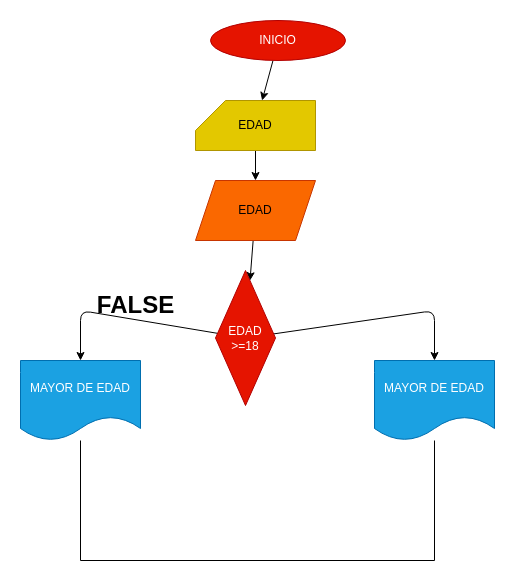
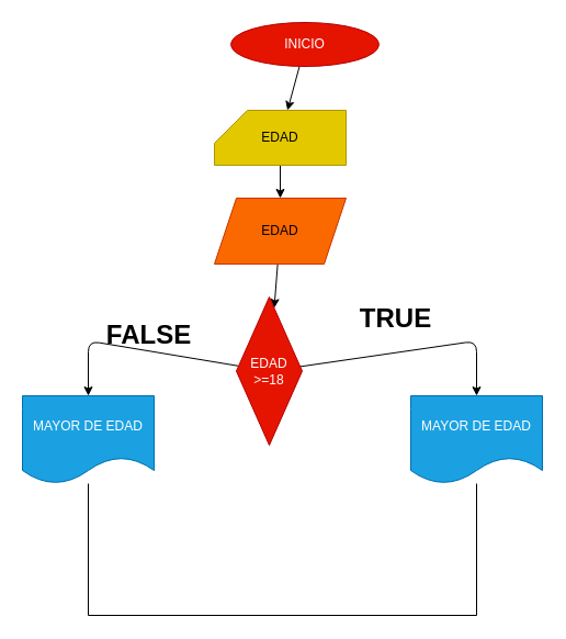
  <mxCell id="0" />
  <mxCell id="1" parent="0" />
  <mxCell id="2" value="" style="edgeStyle=none;html=1;" edge="1" parent="1" source="3" target="5"><mxGeometry relative="1" as="geometry" /></mxCell>
  <mxCell id="3" value="INICIO" style="ellipse;whiteSpace=wrap;html=1;fillColor=#e51400;fontColor=#ffffff;strokeColor=#B20000;" vertex="1" parent="1"><mxGeometry x="210" y="20" width="135" height="40" as="geometry" /></mxCell>
  <mxCell id="4" value="" style="edgeStyle=none;html=1;" edge="1" parent="1" source="5" target="7"><mxGeometry relative="1" as="geometry" /></mxCell>
  <mxCell id="5" value="EDAD" style="shape=card;whiteSpace=wrap;html=1;fillColor=#e3c800;strokeColor=#B09500;fontColor=#000000;" vertex="1" parent="1"><mxGeometry x="195" y="100" width="120" height="50" as="geometry" /></mxCell>
  <mxCell id="6" value="" style="edgeStyle=none;html=1;" edge="1" parent="1" source="7" target="10"><mxGeometry relative="1" as="geometry" /></mxCell>
  <mxCell id="7" value="EDAD" style="shape=parallelogram;perimeter=parallelogramPerimeter;whiteSpace=wrap;html=1;fixedSize=1;fillColor=#fa6800;fontColor=#000000;strokeColor=#C73500;" vertex="1" parent="1"><mxGeometry x="195" y="180" width="120" height="60" as="geometry" /></mxCell>
  <mxCell id="8" value="" style="edgeStyle=none;html=1;fontColor=#FF6666;" edge="1" parent="1" source="10" target="12"><mxGeometry relative="1" as="geometry"><Array as="points"><mxPoint x="434" y="310" /></Array></mxGeometry></mxCell>
  <mxCell id="9" style="edgeStyle=none;html=1;fontColor=#FF6666;" edge="1" parent="1" source="10" target="13"><mxGeometry relative="1" as="geometry"><Array as="points"><mxPoint x="80" y="310" /></Array></mxGeometry></mxCell>
  <mxCell id="10" value="EDAD &amp;gt;=18" style="rhombus;whiteSpace=wrap;html=1;fillColor=#e51400;strokeColor=#B20000;fontColor=#ffffff;" vertex="1" parent="1"><mxGeometry x="215" y="270" width="60" height="135" as="geometry" /></mxCell>
  <mxCell id="11" style="edgeStyle=none;html=1;fontColor=#FF6666;strokeWidth=1;strokeColor=default;rounded=0;verticalAlign=middle;endArrow=none;endFill=0;" edge="1" parent="1" source="12" target="13"><mxGeometry relative="1" as="geometry"><Array as="points"><mxPoint x="434" y="560" /><mxPoint x="80" y="560" /></Array></mxGeometry></mxCell>
  <mxCell id="12" value="MAYOR DE EDAD" style="shape=document;whiteSpace=wrap;html=1;boundedLbl=1;fillColor=#1ba1e2;strokeColor=#006EAF;fontColor=#ffffff;" vertex="1" parent="1"><mxGeometry x="374" y="360" width="120" height="80" as="geometry" /></mxCell>
  <mxCell id="13" value="MAYOR DE EDAD" style="shape=document;whiteSpace=wrap;html=1;boundedLbl=1;fillColor=#1ba1e2;strokeColor=#006EAF;fontColor=#ffffff;" vertex="1" parent="1"><mxGeometry y="360" width="120" height="80" as="geometry" x="20" /></mxCell>
+ <mxCell id="14" value="TRUE" style="text;strokeColor=none;fillColor=none;html=1;fontSize=24;fontStyle=1;verticalAlign=middle;align=center;labelBackgroundColor=none;fontColor=default;" vertex="1" parent="1"><mxGeometry x="300" y="270" width="120" height="40" as="geometry" /></mxCell>
  <mxCell id="15" value="FALSE" style="text;strokeColor=none;fillColor=none;html=1;fontSize=24;fontStyle=1;verticalAlign=middle;align=center;labelBackgroundColor=none;fontColor=default;" vertex="1" parent="1"><mxGeometry x="75" y="285" width="120" height="40" as="geometry" /></mxCell>
